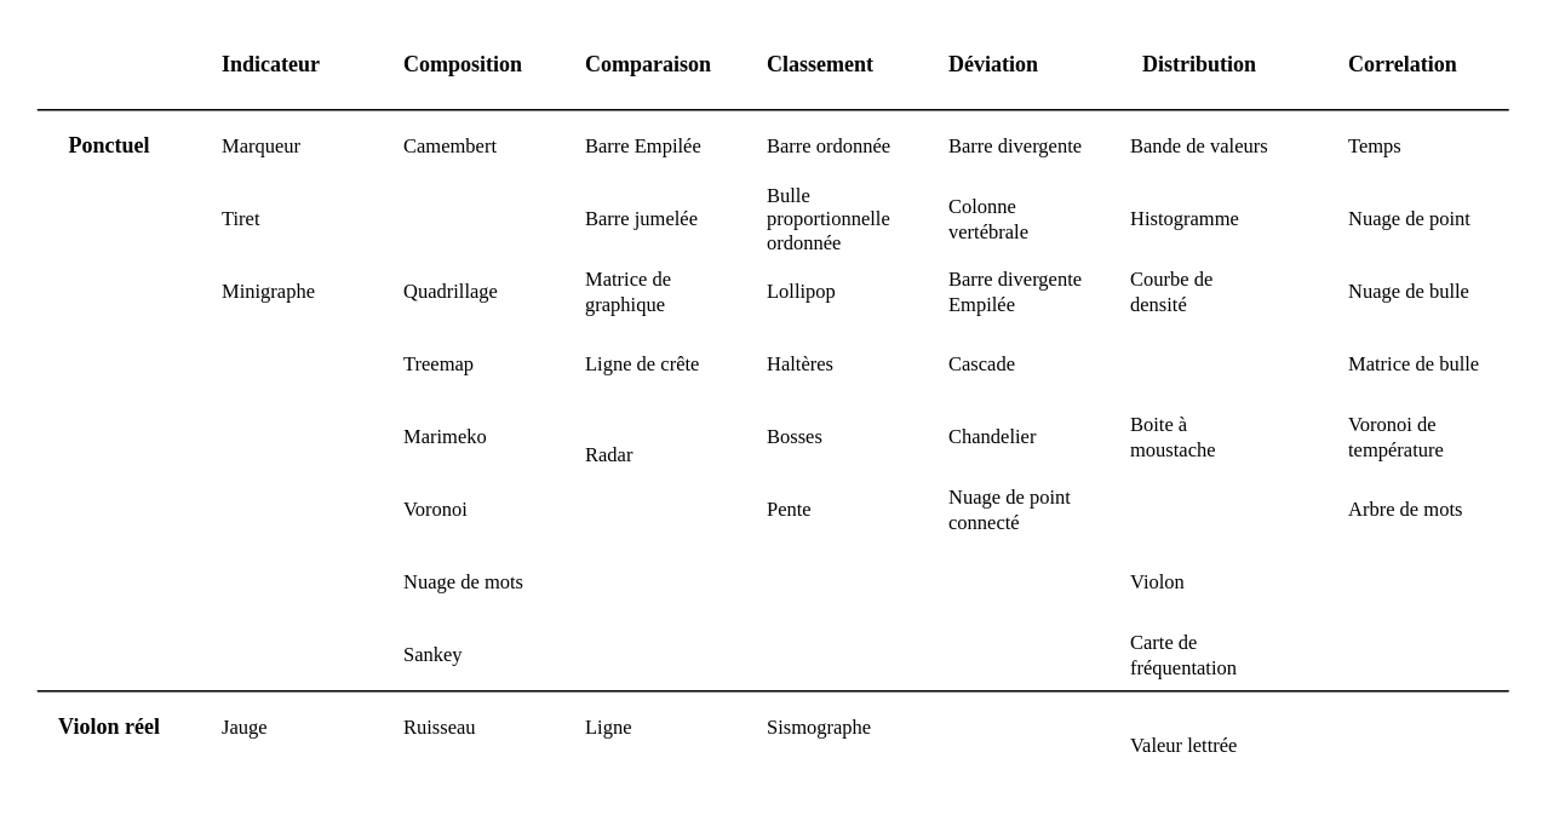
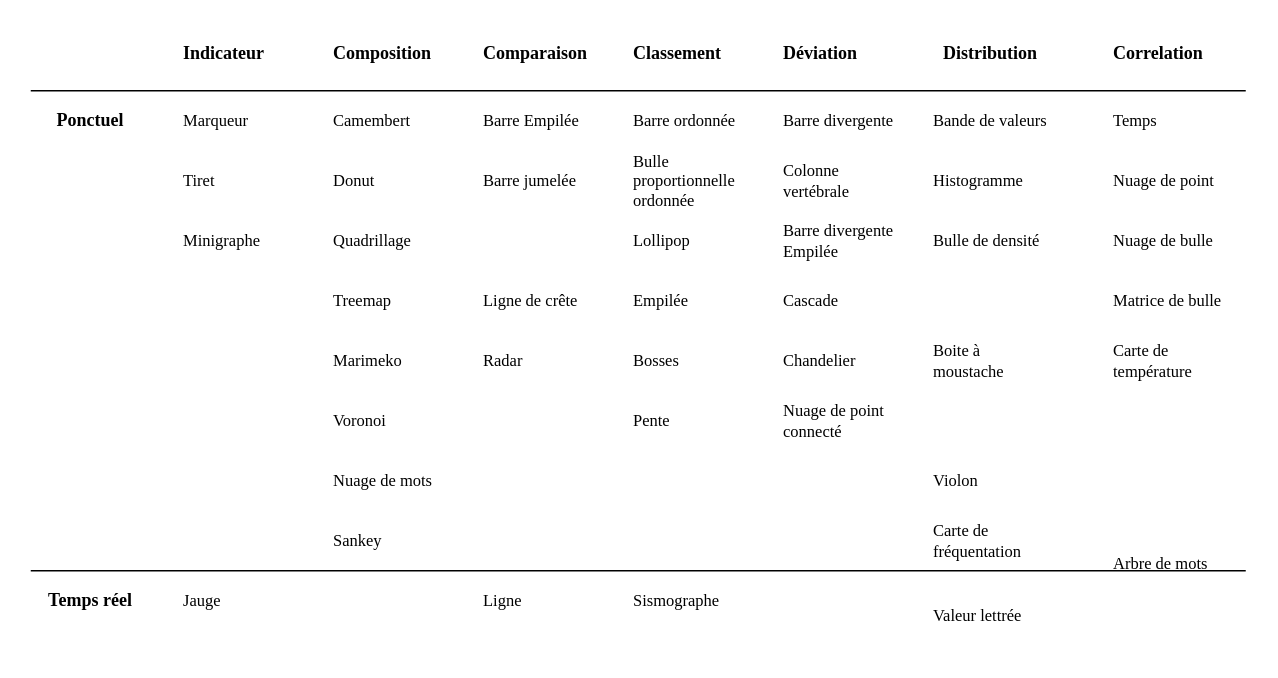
  <mxCell id="0" />
  <mxCell id="1" parent="0" />
  <mxCell id="2" value="Correlation" style="rounded=0;whiteSpace=wrap;html=1;fillColor=none;strokeColor=none;fontStyle=1;fontSize=12;align=left;fontFamily=Verdana;" vertex="1" parent="1"><mxGeometry x="740" y="20" width="80" height="30" as="geometry" /></mxCell>
  <mxCell id="3" value="Distribution" style="rounded=0;whiteSpace=wrap;html=1;fontFamily=Verdana;fontStyle=1;fillColor=none;strokeColor=none;" vertex="1" parent="1"><mxGeometry x="620" y="20" width="80" height="30" as="geometry" /></mxCell>
  <mxCell id="4" value="Composition" style="rounded=0;whiteSpace=wrap;html=1;fillColor=none;strokeColor=none;fontStyle=1;fontSize=12;align=left;fontFamily=Verdana;" vertex="1" parent="1"><mxGeometry x="220" y="20" width="80" height="30" as="geometry" /></mxCell>
  <mxCell id="5" value="Déviation" style="rounded=0;whiteSpace=wrap;html=1;fillColor=none;strokeColor=none;fontStyle=1;fontSize=12;align=left;fontFamily=Verdana;" vertex="1" parent="1"><mxGeometry x="520" y="20" width="80" height="30" as="geometry" /></mxCell>
  <mxCell id="6" value="Classement" style="rounded=0;whiteSpace=wrap;html=1;fillColor=none;strokeColor=none;fontStyle=1;fontSize=12;align=left;fontFamily=Verdana;" vertex="1" parent="1"><mxGeometry x="420" y="20" width="80" height="30" as="geometry" /></mxCell>
- <mxCell id="7" value="Violon réel" style="rounded=0;whiteSpace=wrap;html=1;fontFamily=Verdana;fontStyle=1;fillColor=none;strokeColor=none;" vertex="1" parent="1"><mxGeometry x="20" y="380" width="80" height="40" as="geometry" /></mxCell>
+ <mxCell id="7" value="Temps réel" style="rounded=0;whiteSpace=wrap;html=1;fontFamily=Verdana;fontStyle=1;fillColor=none;strokeColor=none;" vertex="1" parent="1"><mxGeometry x="20" y="380" width="80" height="40" as="geometry" /></mxCell>
  <mxCell id="8" value="Indicateur" style="rounded=0;whiteSpace=wrap;html=1;fillColor=none;strokeColor=none;fontStyle=1;fontSize=12;align=left;fontFamily=Verdana;" vertex="1" parent="1"><mxGeometry x="120" y="20" width="80" height="30" as="geometry" /></mxCell>
- <mxCell id="9" value="Arbre de mots" style="text;html=1;strokeColor=none;fillColor=none;align=left;verticalAlign=middle;whiteSpace=wrap;rounded=0;fontFamily=Verdana;fontSize=11;" vertex="1" parent="1"><mxGeometry x="740" y="260" width="80" height="40" as="geometry" /></mxCell>
+ <mxCell id="9" value="Arbre de mots" style="text;html=1;strokeColor=none;fillColor=none;align=left;verticalAlign=middle;whiteSpace=wrap;rounded=0;fontFamily=Verdana;fontSize=11;" vertex="1" parent="1"><mxGeometry x="740" y="355" width="80" height="40" as="geometry" /></mxCell>
  <mxCell id="10" value="Bande de valeurs" style="text;html=1;strokeColor=none;fillColor=none;align=left;verticalAlign=middle;whiteSpace=wrap;rounded=0;fontFamily=Verdana;fontSize=11;" vertex="1" parent="1"><mxGeometry x="620" y="60" width="80" height="40" as="geometry" /></mxCell>
  <mxCell id="11" value="Barre divergente" style="text;html=1;strokeColor=none;fillColor=none;align=left;verticalAlign=middle;whiteSpace=wrap;rounded=0;fontFamily=Verdana;fontSize=11;" vertex="1" parent="1"><mxGeometry x="520" y="60" width="80" height="40" as="geometry" /></mxCell>
  <mxCell id="12" value="Barre divergente&lt;br style=&quot;font-size: 11px;&quot;&gt;Empilée" style="text;html=1;strokeColor=none;fillColor=none;align=left;verticalAlign=middle;whiteSpace=wrap;rounded=0;fontFamily=Verdana;fontSize=11;" vertex="1" parent="1"><mxGeometry x="520" y="140" width="80" height="40" as="geometry" /></mxCell>
  <mxCell id="13" value="Barre Empilée" style="text;html=1;strokeColor=none;fillColor=none;align=left;verticalAlign=middle;whiteSpace=wrap;rounded=0;fontFamily=Verdana;fontSize=11;" vertex="1" parent="1"><mxGeometry x="320" y="60" width="80" height="40" as="geometry" /></mxCell>
  <mxCell id="14" value="Barre jumelée" style="text;html=1;strokeColor=none;fillColor=none;align=left;verticalAlign=middle;whiteSpace=wrap;rounded=0;fontFamily=Verdana;fontSize=11;" vertex="1" parent="1"><mxGeometry x="320" y="100" width="80" height="40" as="geometry" /></mxCell>
  <mxCell id="15" value="Barre ordonnée" style="text;html=1;strokeColor=none;fillColor=none;align=left;verticalAlign=middle;whiteSpace=wrap;rounded=0;fontFamily=Verdana;fontSize=11;" vertex="1" parent="1"><mxGeometry x="420" y="60" width="80" height="40" as="geometry" /></mxCell>
  <mxCell id="16" value="Bulle proportionnelle ordonnée" style="text;html=1;strokeColor=none;fillColor=none;align=left;verticalAlign=middle;whiteSpace=wrap;rounded=0;fontFamily=Verdana;fontSize=11;" vertex="1" parent="1"><mxGeometry x="420" y="100" width="80" height="40" as="geometry" /></mxCell>
  <mxCell id="17" value="Boite à moustache" style="text;html=1;strokeColor=none;fillColor=none;align=left;verticalAlign=middle;whiteSpace=wrap;rounded=0;fontFamily=Verdana;fontSize=11;" vertex="1" parent="1"><mxGeometry x="620" y="220" width="80" height="40" as="geometry" /></mxCell>
  <mxCell id="18" value="Bosses" style="text;html=1;strokeColor=none;fillColor=none;align=left;verticalAlign=middle;whiteSpace=wrap;rounded=0;fontFamily=Verdana;fontSize=11;" vertex="1" parent="1"><mxGeometry x="420" y="220" width="80" height="40" as="geometry" /></mxCell>
  <mxCell id="19" value="Camembert" style="text;html=1;strokeColor=none;fillColor=none;align=left;verticalAlign=middle;whiteSpace=wrap;rounded=0;fontFamily=Verdana;fontSize=11;" vertex="1" parent="1"><mxGeometry x="220" y="60" width="80" height="40" as="geometry" /></mxCell>
  <mxCell id="20" value="Carte de fréquentation" style="text;html=1;strokeColor=none;fillColor=none;align=left;verticalAlign=middle;whiteSpace=wrap;rounded=0;fontFamily=Verdana;fontSize=11;" vertex="1" parent="1"><mxGeometry x="620" y="340" width="80" height="40" as="geometry" /></mxCell>
- <mxCell id="21" value="Voronoi de température" style="text;html=1;strokeColor=none;fillColor=none;align=left;verticalAlign=middle;whiteSpace=wrap;rounded=0;fontFamily=Verdana;fontSize=11;" vertex="1" parent="1"><mxGeometry x="740" y="220" width="80" height="40" as="geometry" /></mxCell>
+ <mxCell id="21" value="Carte de température" style="text;html=1;strokeColor=none;fillColor=none;align=left;verticalAlign=middle;whiteSpace=wrap;rounded=0;fontFamily=Verdana;fontSize=11;" vertex="1" parent="1"><mxGeometry x="740" y="220" width="80" height="40" as="geometry" /></mxCell>
  <mxCell id="22" value="Cascade" style="text;html=1;strokeColor=none;fillColor=none;align=left;verticalAlign=middle;whiteSpace=wrap;rounded=0;fontFamily=Verdana;fontSize=11;" vertex="1" parent="1"><mxGeometry x="520" y="180" width="80" height="40" as="geometry" /></mxCell>
  <mxCell id="23" value="Chandelier" style="text;html=1;strokeColor=none;fillColor=none;align=left;verticalAlign=middle;whiteSpace=wrap;rounded=0;fontFamily=Verdana;fontSize=11;" vertex="1" parent="1"><mxGeometry x="520" y="220" width="80" height="40" as="geometry" /></mxCell>
  <mxCell id="24" value="Colonne vertébrale" style="text;html=1;strokeColor=none;fillColor=none;align=left;verticalAlign=middle;whiteSpace=wrap;rounded=0;fontFamily=Verdana;fontSize=11;" vertex="1" parent="1"><mxGeometry x="520" y="100" width="80" height="40" as="geometry" /></mxCell>
  <mxCell id="25" value="Sankey" style="text;html=1;strokeColor=none;fillColor=none;align=left;verticalAlign=middle;whiteSpace=wrap;rounded=0;fontFamily=Verdana;fontSize=11;" vertex="1" parent="1"><mxGeometry x="220" y="340" width="80" height="40" as="geometry" /></mxCell>
- <mxCell id="26" value="Courbe de densité" style="text;html=1;strokeColor=none;fillColor=none;align=left;verticalAlign=middle;whiteSpace=wrap;rounded=0;fontFamily=Verdana;fontSize=11;" vertex="1" parent="1"><mxGeometry x="620" y="140" width="80" height="40" as="geometry" /></mxCell>
- <mxCell id="28" value="Haltères" style="text;html=1;strokeColor=none;fillColor=none;align=left;verticalAlign=middle;whiteSpace=wrap;rounded=0;fontFamily=Verdana;fontSize=11;" vertex="1" parent="1"><mxGeometry x="420" y="180" width="80" height="40" as="geometry" /></mxCell>
+ <mxCell id="26" value="Bulle de densité" style="text;html=1;strokeColor=none;fillColor=none;align=left;verticalAlign=middle;whiteSpace=wrap;rounded=0;fontFamily=Verdana;fontSize=11;" vertex="1" parent="1"><mxGeometry x="620" y="140" width="80" height="40" as="geometry" /></mxCell>
+ <mxCell id="27" value="Donut" style="text;html=1;strokeColor=none;fillColor=none;align=left;verticalAlign=middle;whiteSpace=wrap;rounded=0;fontFamily=Verdana;fontSize=11;" vertex="1" parent="1"><mxGeometry x="220" y="100" width="80" height="40" as="geometry" /></mxCell>
+ <mxCell id="28" value="Empilée" style="text;html=1;strokeColor=none;fillColor=none;align=left;verticalAlign=middle;whiteSpace=wrap;rounded=0;fontFamily=Verdana;fontSize=11;" vertex="1" parent="1"><mxGeometry x="420" y="180" width="80" height="40" as="geometry" /></mxCell>
  <mxCell id="29" value="Lollipop" style="text;html=1;strokeColor=none;fillColor=none;align=left;verticalAlign=middle;whiteSpace=wrap;rounded=0;fontFamily=Verdana;fontSize=11;" vertex="1" parent="1"><mxGeometry x="420" y="140" width="80" height="40" as="geometry" /></mxCell>
  <mxCell id="30" value="Histogramme" style="text;html=1;strokeColor=none;fillColor=none;align=left;verticalAlign=middle;whiteSpace=wrap;rounded=0;fontFamily=Verdana;fontSize=11;" vertex="1" parent="1"><mxGeometry x="620" y="100" width="80" height="40" as="geometry" /></mxCell>
  <mxCell id="31" value="Jauge" style="text;html=1;strokeColor=none;fillColor=none;align=left;verticalAlign=middle;whiteSpace=wrap;rounded=0;fontFamily=Verdana;fontSize=11;" vertex="1" parent="1"><mxGeometry x="120" y="380" width="80" height="40" as="geometry" /></mxCell>
  <mxCell id="32" value="Ligne" style="text;html=1;strokeColor=none;fillColor=none;align=left;verticalAlign=middle;whiteSpace=wrap;rounded=0;fontFamily=Verdana;fontSize=11;" vertex="1" parent="1"><mxGeometry x="320" y="380" width="80" height="40" as="geometry" /></mxCell>
  <mxCell id="33" value="Ligne de crête" style="text;html=1;strokeColor=none;fillColor=none;align=left;verticalAlign=middle;whiteSpace=wrap;rounded=0;fontFamily=Verdana;fontSize=11;" vertex="1" parent="1"><mxGeometry x="320" y="180" width="80" height="40" as="geometry" /></mxCell>
  <mxCell id="34" value="Marqueur" style="text;html=1;strokeColor=none;fillColor=none;align=left;verticalAlign=middle;whiteSpace=wrap;rounded=0;fontFamily=Verdana;fontSize=11;" vertex="1" parent="1"><mxGeometry x="120" y="60" width="80" height="40" as="geometry" /></mxCell>
  <mxCell id="35" value="Marimeko" style="text;html=1;strokeColor=none;fillColor=none;align=left;verticalAlign=middle;whiteSpace=wrap;rounded=0;fontFamily=Verdana;fontSize=11;" vertex="1" parent="1"><mxGeometry x="220" y="220" width="80" height="40" as="geometry" /></mxCell>
  <mxCell id="36" value="Matrice de bulle" style="text;html=1;strokeColor=none;fillColor=none;align=left;verticalAlign=middle;whiteSpace=wrap;rounded=0;fontFamily=Verdana;fontSize=11;" vertex="1" parent="1"><mxGeometry x="740" y="180" width="80" height="40" as="geometry" /></mxCell>
- <mxCell id="37" value="Matrice de graphique" style="text;html=1;strokeColor=none;fillColor=none;align=left;verticalAlign=middle;whiteSpace=wrap;rounded=0;fontFamily=Verdana;fontSize=11;" vertex="1" parent="1"><mxGeometry x="320" y="140" width="80" height="40" as="geometry" /></mxCell>
  <mxCell id="38" value="Minigraphe" style="text;html=1;strokeColor=none;fillColor=none;align=left;verticalAlign=middle;whiteSpace=wrap;rounded=0;fontFamily=Verdana;fontSize=11;" vertex="1" parent="1"><mxGeometry x="120" y="140" width="80" height="40" as="geometry" /></mxCell>
  <mxCell id="39" value="Nuage de bulle" style="text;html=1;strokeColor=none;fillColor=none;align=left;verticalAlign=middle;whiteSpace=wrap;rounded=0;fontFamily=Verdana;fontSize=11;" vertex="1" parent="1"><mxGeometry x="740" y="140" width="80" height="40" as="geometry" /></mxCell>
  <mxCell id="40" value="Nuage de mots" style="text;html=1;strokeColor=none;fillColor=none;align=left;verticalAlign=middle;whiteSpace=wrap;rounded=0;fontFamily=Verdana;fontSize=11;" vertex="1" parent="1"><mxGeometry x="220" y="300" width="80" height="40" as="geometry" /></mxCell>
  <mxCell id="41" value="Nuage de point" style="text;html=1;strokeColor=none;fillColor=none;align=left;verticalAlign=middle;whiteSpace=wrap;rounded=0;fontFamily=Verdana;fontSize=11;" vertex="1" parent="1"><mxGeometry x="740" y="100" width="80" height="40" as="geometry" /></mxCell>
  <mxCell id="42" value="Nuage de point connecté" style="text;html=1;strokeColor=none;fillColor=none;align=left;verticalAlign=middle;whiteSpace=wrap;rounded=0;fontFamily=Verdana;fontSize=11;" vertex="1" parent="1"><mxGeometry x="520" y="260" width="80" height="40" as="geometry" /></mxCell>
  <mxCell id="43" value="Temps" style="text;html=1;strokeColor=none;fillColor=none;align=left;verticalAlign=middle;whiteSpace=wrap;rounded=0;fontFamily=Verdana;fontSize=11;" vertex="1" parent="1"><mxGeometry x="740" y="60" width="80" height="40" as="geometry" /></mxCell>
  <mxCell id="44" value="Pente" style="text;html=1;strokeColor=none;fillColor=none;align=left;verticalAlign=middle;whiteSpace=wrap;rounded=0;fontFamily=Verdana;fontSize=11;" vertex="1" parent="1"><mxGeometry x="420" y="260" width="80" height="40" as="geometry" /></mxCell>
  <mxCell id="45" value="Quadrillage" style="text;html=1;strokeColor=none;fillColor=none;align=left;verticalAlign=middle;whiteSpace=wrap;rounded=0;fontFamily=Verdana;fontSize=11;" vertex="1" parent="1"><mxGeometry x="220" y="140" width="80" height="40" as="geometry" /></mxCell>
- <mxCell id="46" value="Radar" style="text;html=1;strokeColor=none;fillColor=none;align=left;verticalAlign=middle;whiteSpace=wrap;rounded=0;fontFamily=Verdana;fontSize=11;" vertex="1" parent="1"><mxGeometry x="320" y="230" width="80" height="40" as="geometry" /></mxCell>
+ <mxCell id="46" value="Radar" style="text;html=1;strokeColor=none;fillColor=none;align=left;verticalAlign=middle;whiteSpace=wrap;rounded=0;fontFamily=Verdana;fontSize=11;" vertex="1" parent="1"><mxGeometry x="320" y="220" width="80" height="40" as="geometry" /></mxCell>
  <mxCell id="47" value="Sismographe" style="text;html=1;strokeColor=none;fillColor=none;align=left;verticalAlign=middle;whiteSpace=wrap;rounded=0;fontFamily=Verdana;fontSize=11;" vertex="1" parent="1"><mxGeometry x="420" y="380" width="80" height="40" as="geometry" /></mxCell>
  <mxCell id="48" value="Tiret" style="text;html=1;strokeColor=none;fillColor=none;align=left;verticalAlign=middle;whiteSpace=wrap;rounded=0;fontFamily=Verdana;fontSize=11;" vertex="1" parent="1"><mxGeometry x="120" y="100" width="80" height="40" as="geometry" /></mxCell>
  <mxCell id="49" value="Treemap" style="text;html=1;strokeColor=none;fillColor=none;align=left;verticalAlign=middle;whiteSpace=wrap;rounded=0;fontFamily=Verdana;fontSize=11;" vertex="1" parent="1"><mxGeometry x="220" y="180" width="80" height="40" as="geometry" /></mxCell>
  <mxCell id="50" value="Violon" style="text;html=1;strokeColor=none;fillColor=none;align=left;verticalAlign=middle;whiteSpace=wrap;rounded=0;fontFamily=Verdana;fontSize=11;" vertex="1" parent="1"><mxGeometry x="620" y="300" width="80" height="40" as="geometry" /></mxCell>
  <mxCell id="51" value="Valeur lettrée" style="text;html=1;strokeColor=none;fillColor=none;align=left;verticalAlign=middle;whiteSpace=wrap;rounded=0;fontFamily=Verdana;fontSize=11;" vertex="1" parent="1"><mxGeometry x="620" y="390" width="80" height="40" as="geometry" /></mxCell>
  <mxCell id="52" value="Voronoi" style="text;html=1;strokeColor=none;fillColor=none;align=left;verticalAlign=middle;whiteSpace=wrap;rounded=0;fontFamily=Verdana;fontSize=11;" vertex="1" parent="1"><mxGeometry x="220" y="260" width="80" height="40" as="geometry" /></mxCell>
- <mxCell id="53" value="Ruisseau" style="text;html=1;strokeColor=none;fillColor=none;align=left;verticalAlign=middle;whiteSpace=wrap;rounded=0;fontFamily=Verdana;fontSize=11;" vertex="1" parent="1"><mxGeometry x="220" y="380" width="80" height="40" as="geometry" /></mxCell>
  <mxCell id="54" value="Comparaison" style="rounded=0;whiteSpace=wrap;html=1;fillColor=none;strokeColor=none;fontStyle=1;fontSize=12;align=left;fontFamily=Verdana;" vertex="1" parent="1"><mxGeometry x="320" y="20" width="80" height="30" as="geometry" /></mxCell>
  <mxCell id="55" style="rounded=0;orthogonalLoop=1;jettySize=auto;html=1;exitX=0;exitY=0;exitDx=0;exitDy=0;fontFamily=Verdana;fontSize=12;endArrow=none;endFill=0;" edge="1" parent="1" source="56"><mxGeometry relative="1" as="geometry"><mxPoint x="830" y="60" as="targetPoint" /></mxGeometry></mxCell>
  <mxCell id="56" value="Ponctuel" style="rounded=0;whiteSpace=wrap;html=1;fontFamily=Verdana;fontStyle=1;fillColor=none;strokeColor=none;" vertex="1" parent="1"><mxGeometry x="20" y="60" width="80" height="40" as="geometry" /></mxCell>
  <mxCell id="57" style="rounded=0;orthogonalLoop=1;jettySize=auto;html=1;exitX=0;exitY=0;exitDx=0;exitDy=0;fontFamily=Verdana;fontSize=12;endArrow=none;endFill=0;" edge="1" parent="1" source="7"><mxGeometry relative="1" as="geometry"><mxPoint x="830" y="380" as="targetPoint" /><mxPoint x="20" y="390" as="sourcePoint" /></mxGeometry></mxCell>
